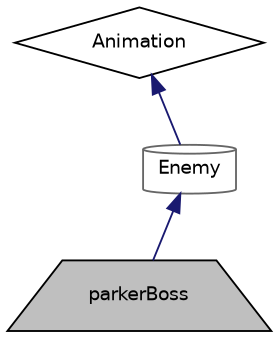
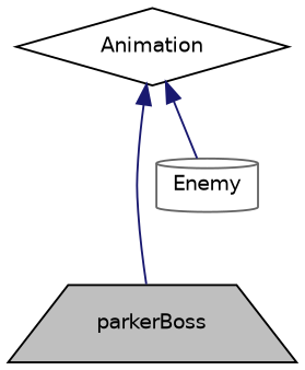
  digraph {
    node [color=black fillcolor=white fontname=Helvetica fontsize=10 style=filled]
    edge [color=midnightblue dir=back fontname=Helvetica fontsize=10 labelfontname=Helvetica labelfontsize=10 style=solid]
    n1 [fillcolor=grey75 fontcolor=black height=0.2 label=parkerBoss shape=trapezium width=0.4]
    n2 [color=gray40 height=0.2 label=Enemy shape=cylinder width=0.4]
    n3 [height=0.2 label=Animation shape=diamond width=0.4]
-   n2 -> n1
+   n3 -> n1
    n3 -> n2
  }
